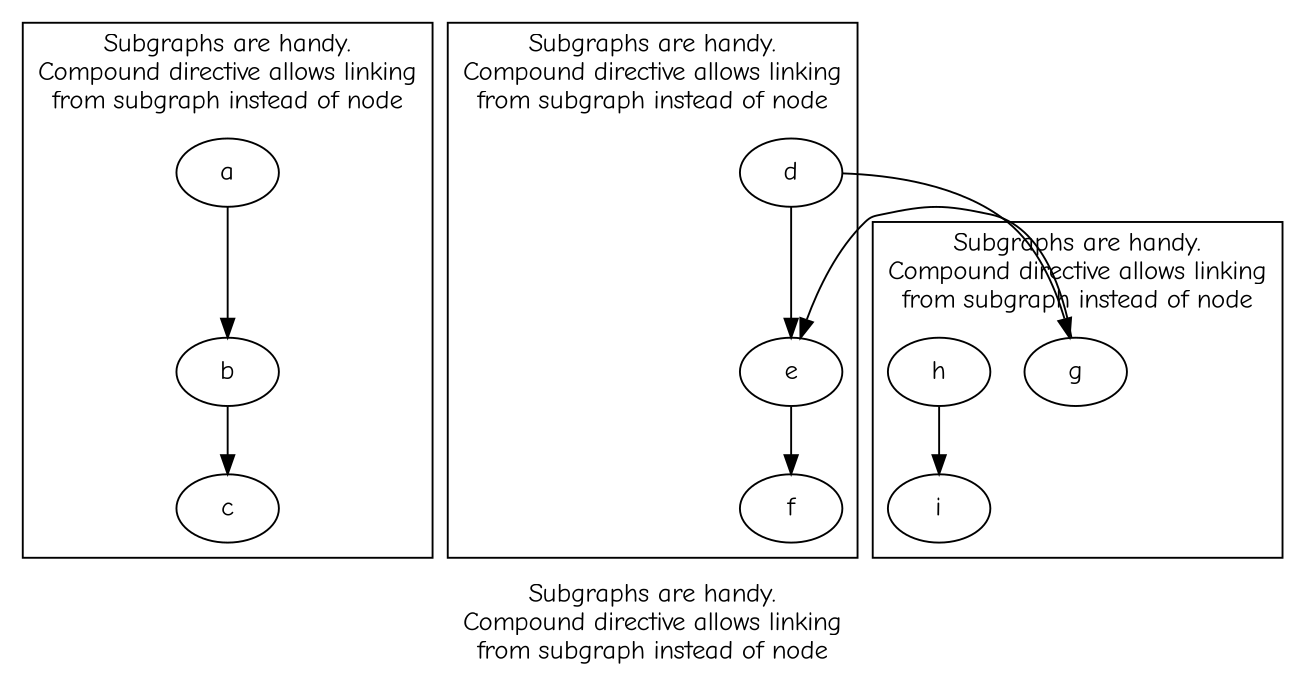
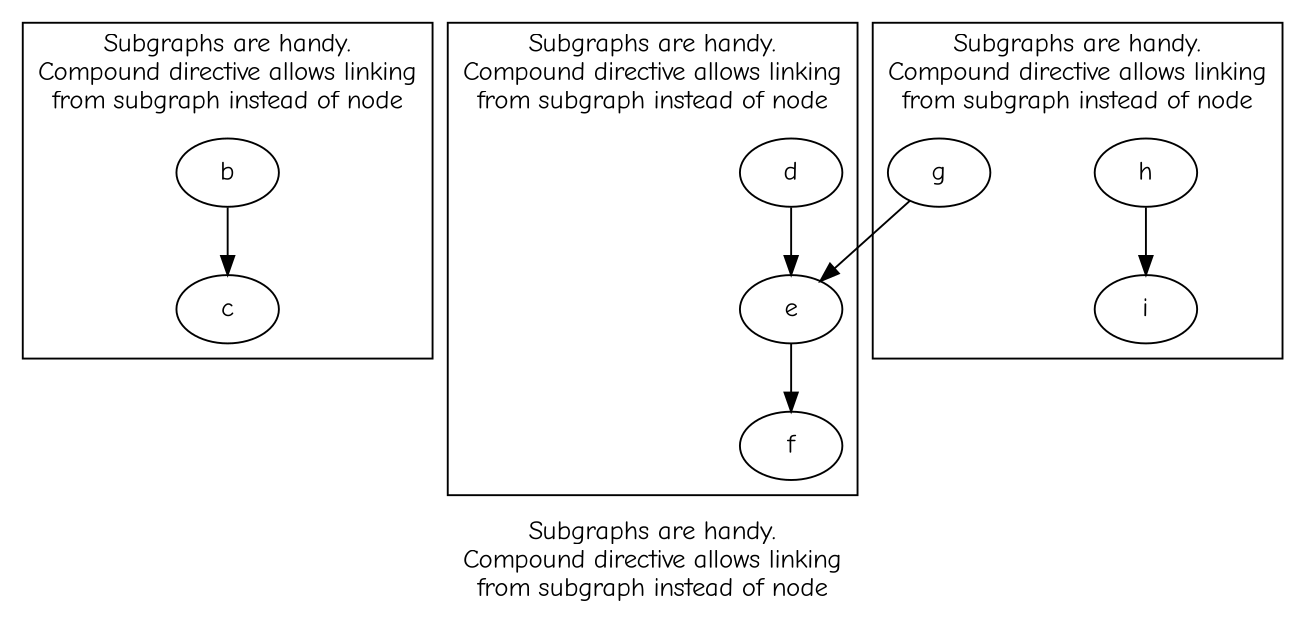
  digraph {
    compound=true
    fontname="Comic Neue"
    label="Subgraphs are handy.\nCompound directive allows linking\nfrom subgraph instead of node"
    node [fontname="Comic Neue"]
    edge [fontname="Comic Neue"]
-   a
    b
    c
    d
    e
    f
    g
    h
    i
    subgraph cluster_1 {
-     a
      b
      c
    }
    subgraph cluster_2 {
      d
      e
      f
    }
    subgraph cluster_3 {
      g
      h
      i
    }
-   a -> b
    b -> c
    d -> e
-   d -> g
    e -> f
    g -> e
    h -> i
  }
